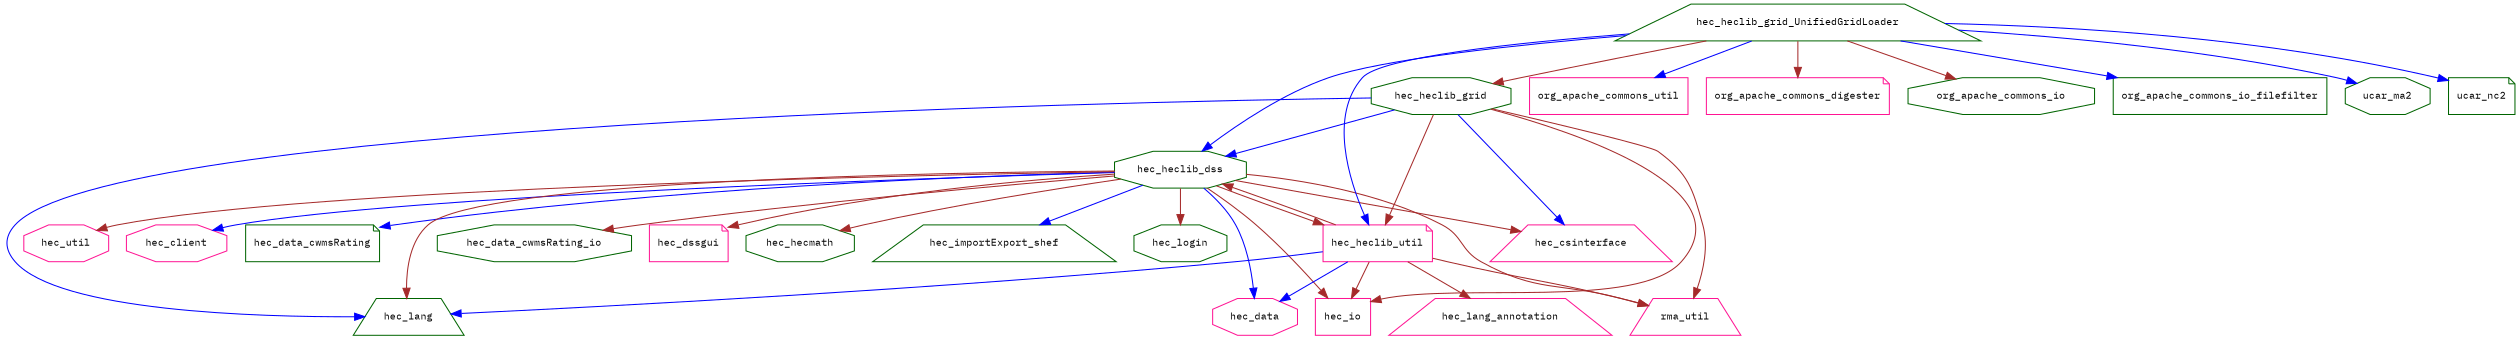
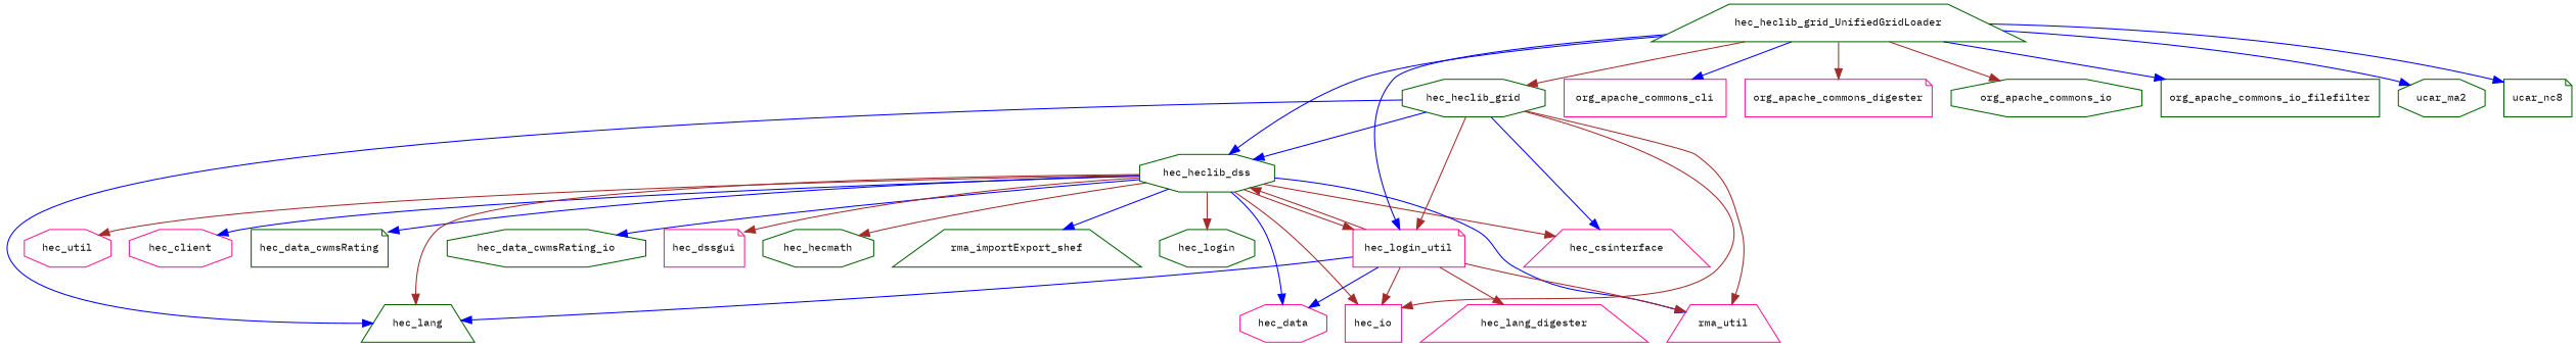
  digraph {
    fontname="IBM Plex Mono"
    node [color=darkgreen fontname="IBM Plex Mono" fontsize=10.0 shape=octagon]
    edge [color=brown fontname="IBM Plex Mono"]
    hec_client [color=deeppink]
    hec_heclib_dss
    hec_csinterface [color=deeppink shape=trapezium]
    hec_data [color=deeppink]
    hec_data_cwmsRating [shape=note]
    hec_data_cwmsRating_io
    hec_dssgui [color=deeppink shape=note]
-   hec_heclib_util [color=deeppink shape=note]
+   hec_heclib_util [color=deeppink shape=note label=hec_login_util]
    hec_hecmath
-   hec_importExport_shef [shape=trapezium]
+   hec_importExport_shef [shape=trapezium label=rma_importExport_shef]
    hec_io [color=deeppink shape=box]
    hec_lang [shape=trapezium]
    hec_login
    hec_util [color=deeppink]
    rma_util [color=deeppink shape=trapezium]
-   hec_lang_annotation [color=deeppink shape=trapezium]
+   hec_lang_annotation [color=deeppink shape=trapezium label=hec_lang_digester]
    hec_heclib_grid
    hec_heclib_grid_UnifiedGridLoader [shape=trapezium]
-   org_apache_commons_cli [color=deeppink shape=box label=org_apache_commons_util]
+   org_apache_commons_cli [color=deeppink shape=box]
    org_apache_commons_digester [color=deeppink shape=note]
    org_apache_commons_io
    org_apache_commons_io_filefilter [shape=box]
    ucar_ma2
-   ucar_nc2 [shape=note]
+   ucar_nc2 [shape=note label=ucar_nc8]
    hec_heclib_dss -> hec_client [color=blue]
    hec_heclib_dss -> hec_csinterface
    hec_heclib_dss -> hec_data [color=blue]
    hec_heclib_dss -> hec_data_cwmsRating [color=blue]
-   hec_heclib_dss -> hec_data_cwmsRating_io
+   hec_heclib_dss -> hec_data_cwmsRating_io [color=blue]
    hec_heclib_dss -> hec_dssgui
    hec_heclib_dss -> hec_heclib_util
    hec_heclib_dss -> hec_hecmath
    hec_heclib_dss -> hec_importExport_shef [color=blue]
    hec_heclib_dss -> hec_io
    hec_heclib_dss -> hec_lang
    hec_heclib_dss -> hec_login
    hec_heclib_dss -> hec_util
-   hec_heclib_dss -> rma_util
+   hec_heclib_dss -> rma_util [color=blue]
    hec_heclib_util -> hec_heclib_dss
    hec_heclib_util -> hec_data [color=blue]
    hec_heclib_util -> hec_io
    hec_heclib_util -> hec_lang [color=blue]
    hec_heclib_util -> rma_util
    hec_heclib_util -> hec_lang_annotation
    hec_heclib_grid -> hec_heclib_dss [color=blue]
    hec_heclib_grid -> hec_csinterface [color=blue]
    hec_heclib_grid -> hec_heclib_util
    hec_heclib_grid -> hec_io
    hec_heclib_grid -> hec_lang [color=blue]
    hec_heclib_grid -> rma_util
    hec_heclib_grid_UnifiedGridLoader -> hec_heclib_dss [color=blue]
    hec_heclib_grid_UnifiedGridLoader -> hec_heclib_util [color=blue]
    hec_heclib_grid_UnifiedGridLoader -> hec_heclib_grid
    hec_heclib_grid_UnifiedGridLoader -> org_apache_commons_cli [color=blue]
    hec_heclib_grid_UnifiedGridLoader -> org_apache_commons_digester
    hec_heclib_grid_UnifiedGridLoader -> org_apache_commons_io
    hec_heclib_grid_UnifiedGridLoader -> org_apache_commons_io_filefilter [color=blue]
    hec_heclib_grid_UnifiedGridLoader -> ucar_ma2 [color=blue]
    hec_heclib_grid_UnifiedGridLoader -> ucar_nc2 [color=blue]
  }
